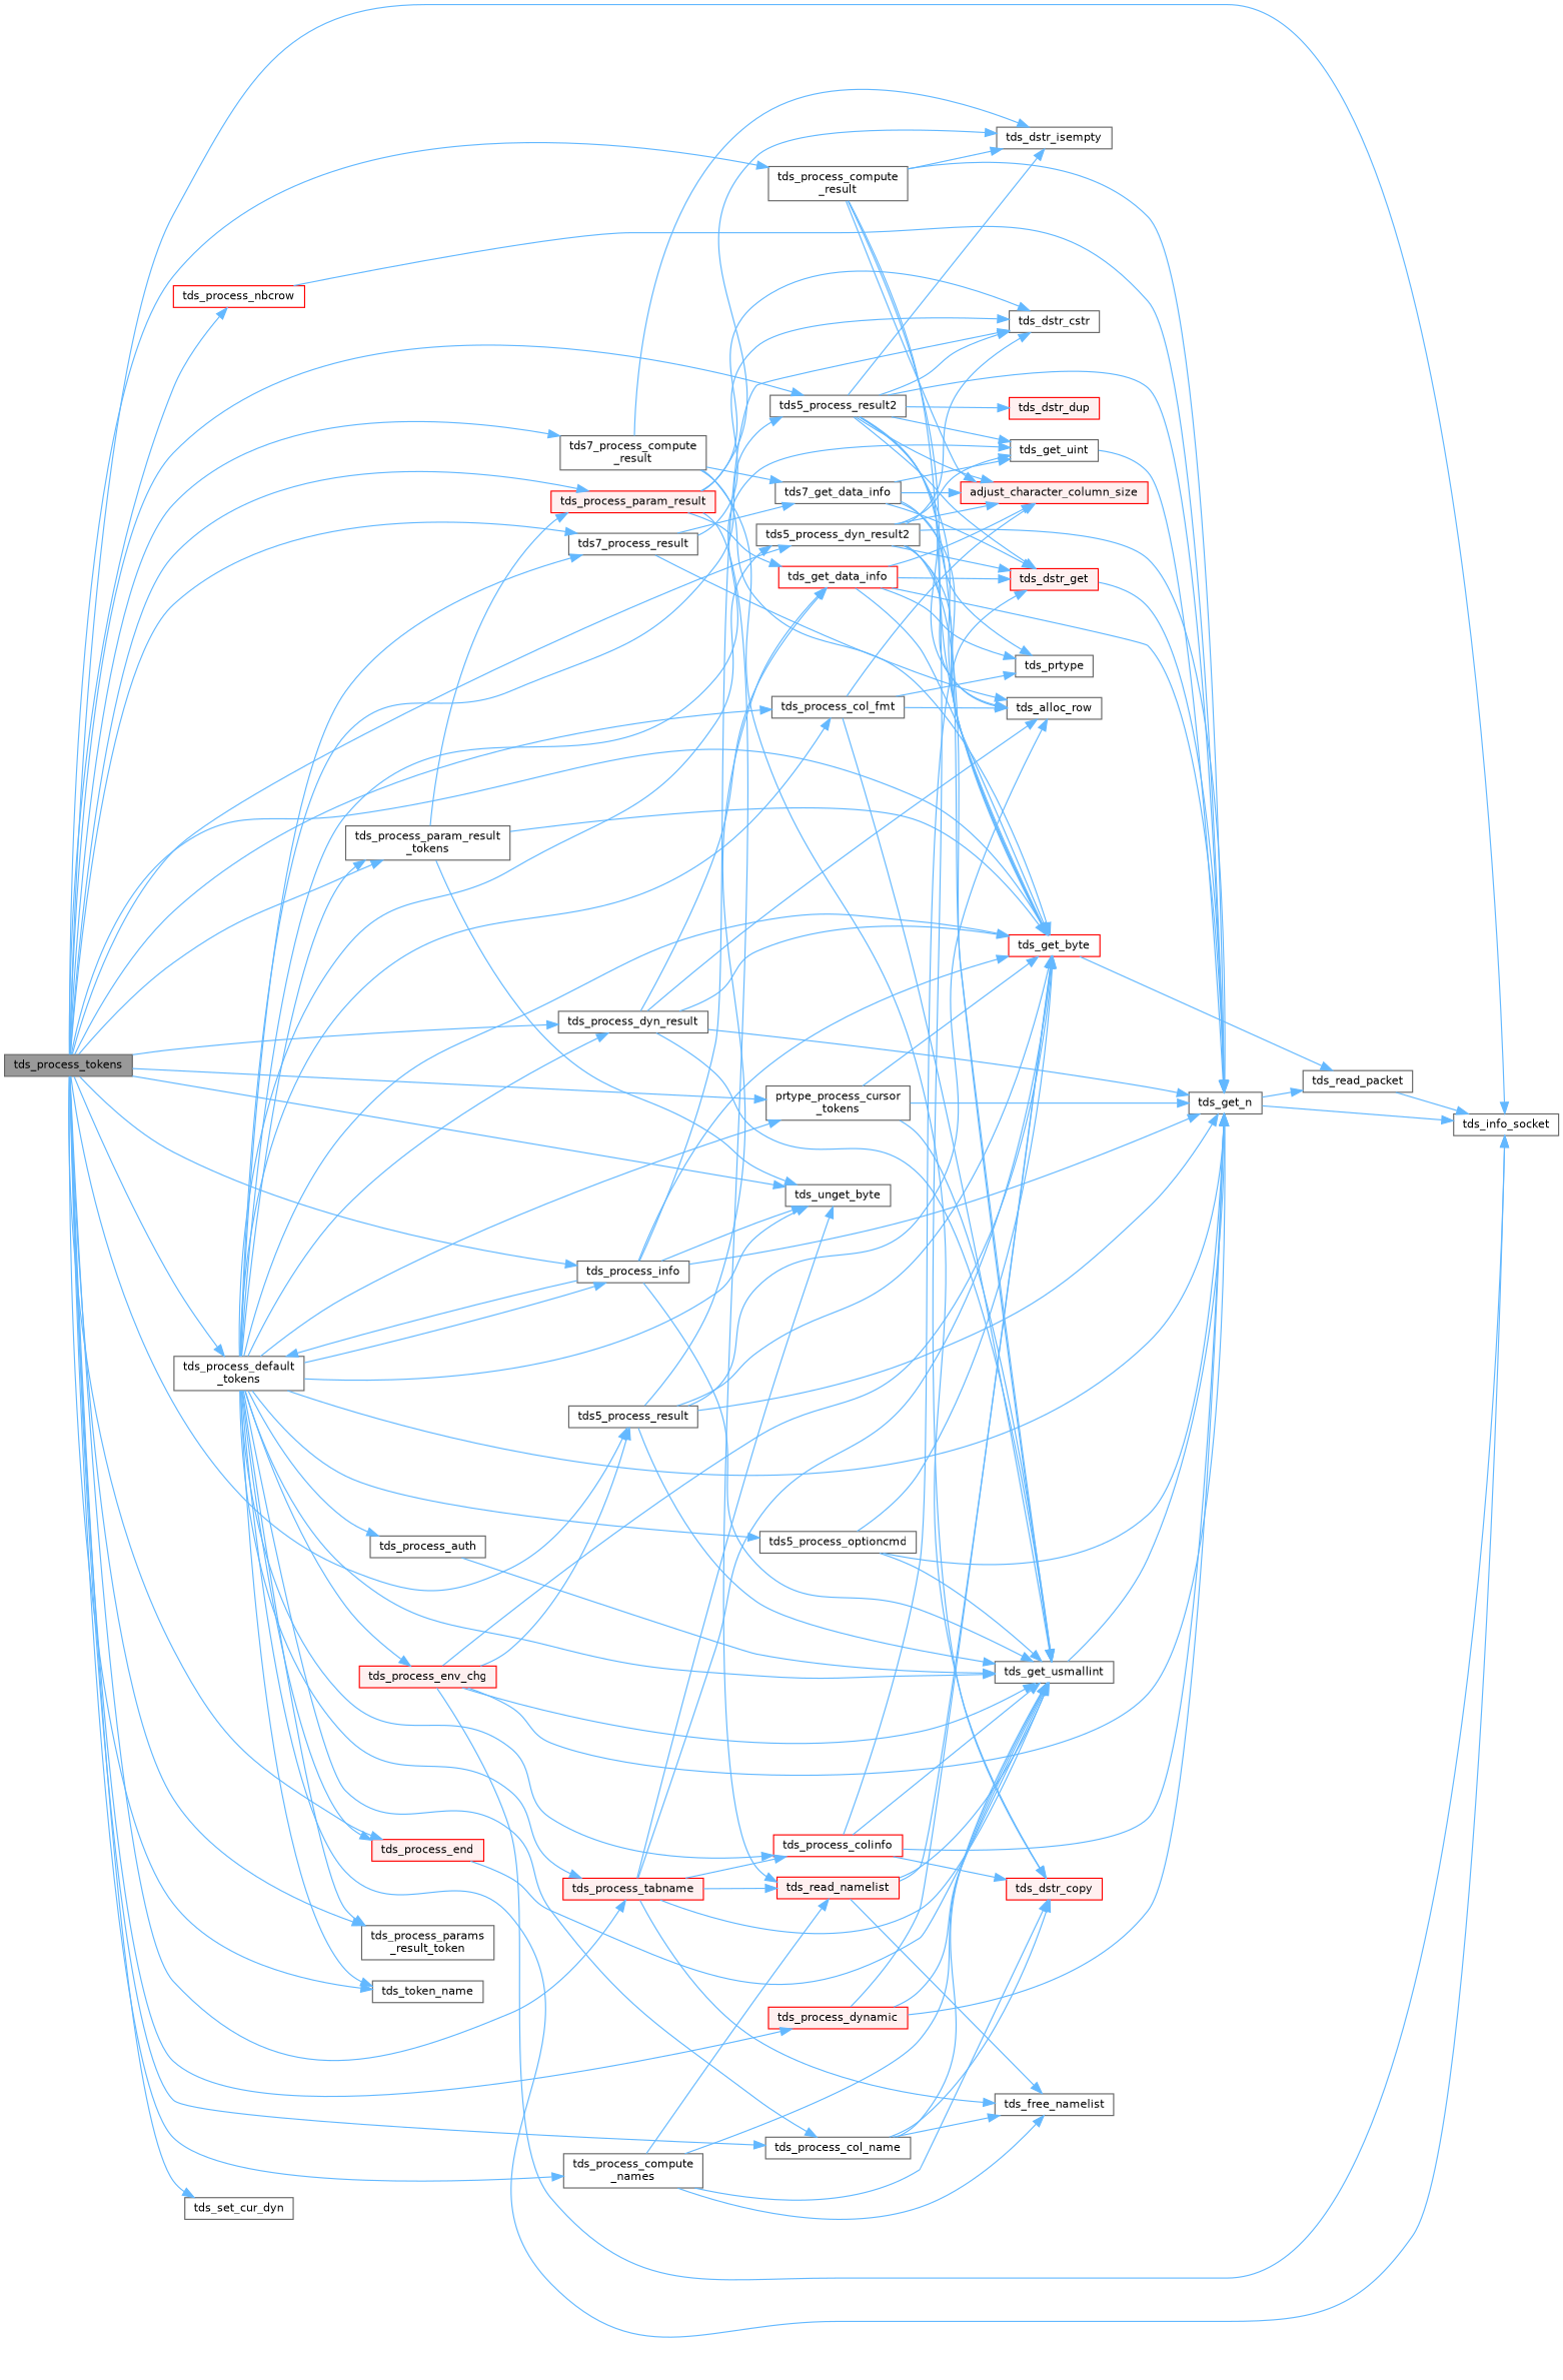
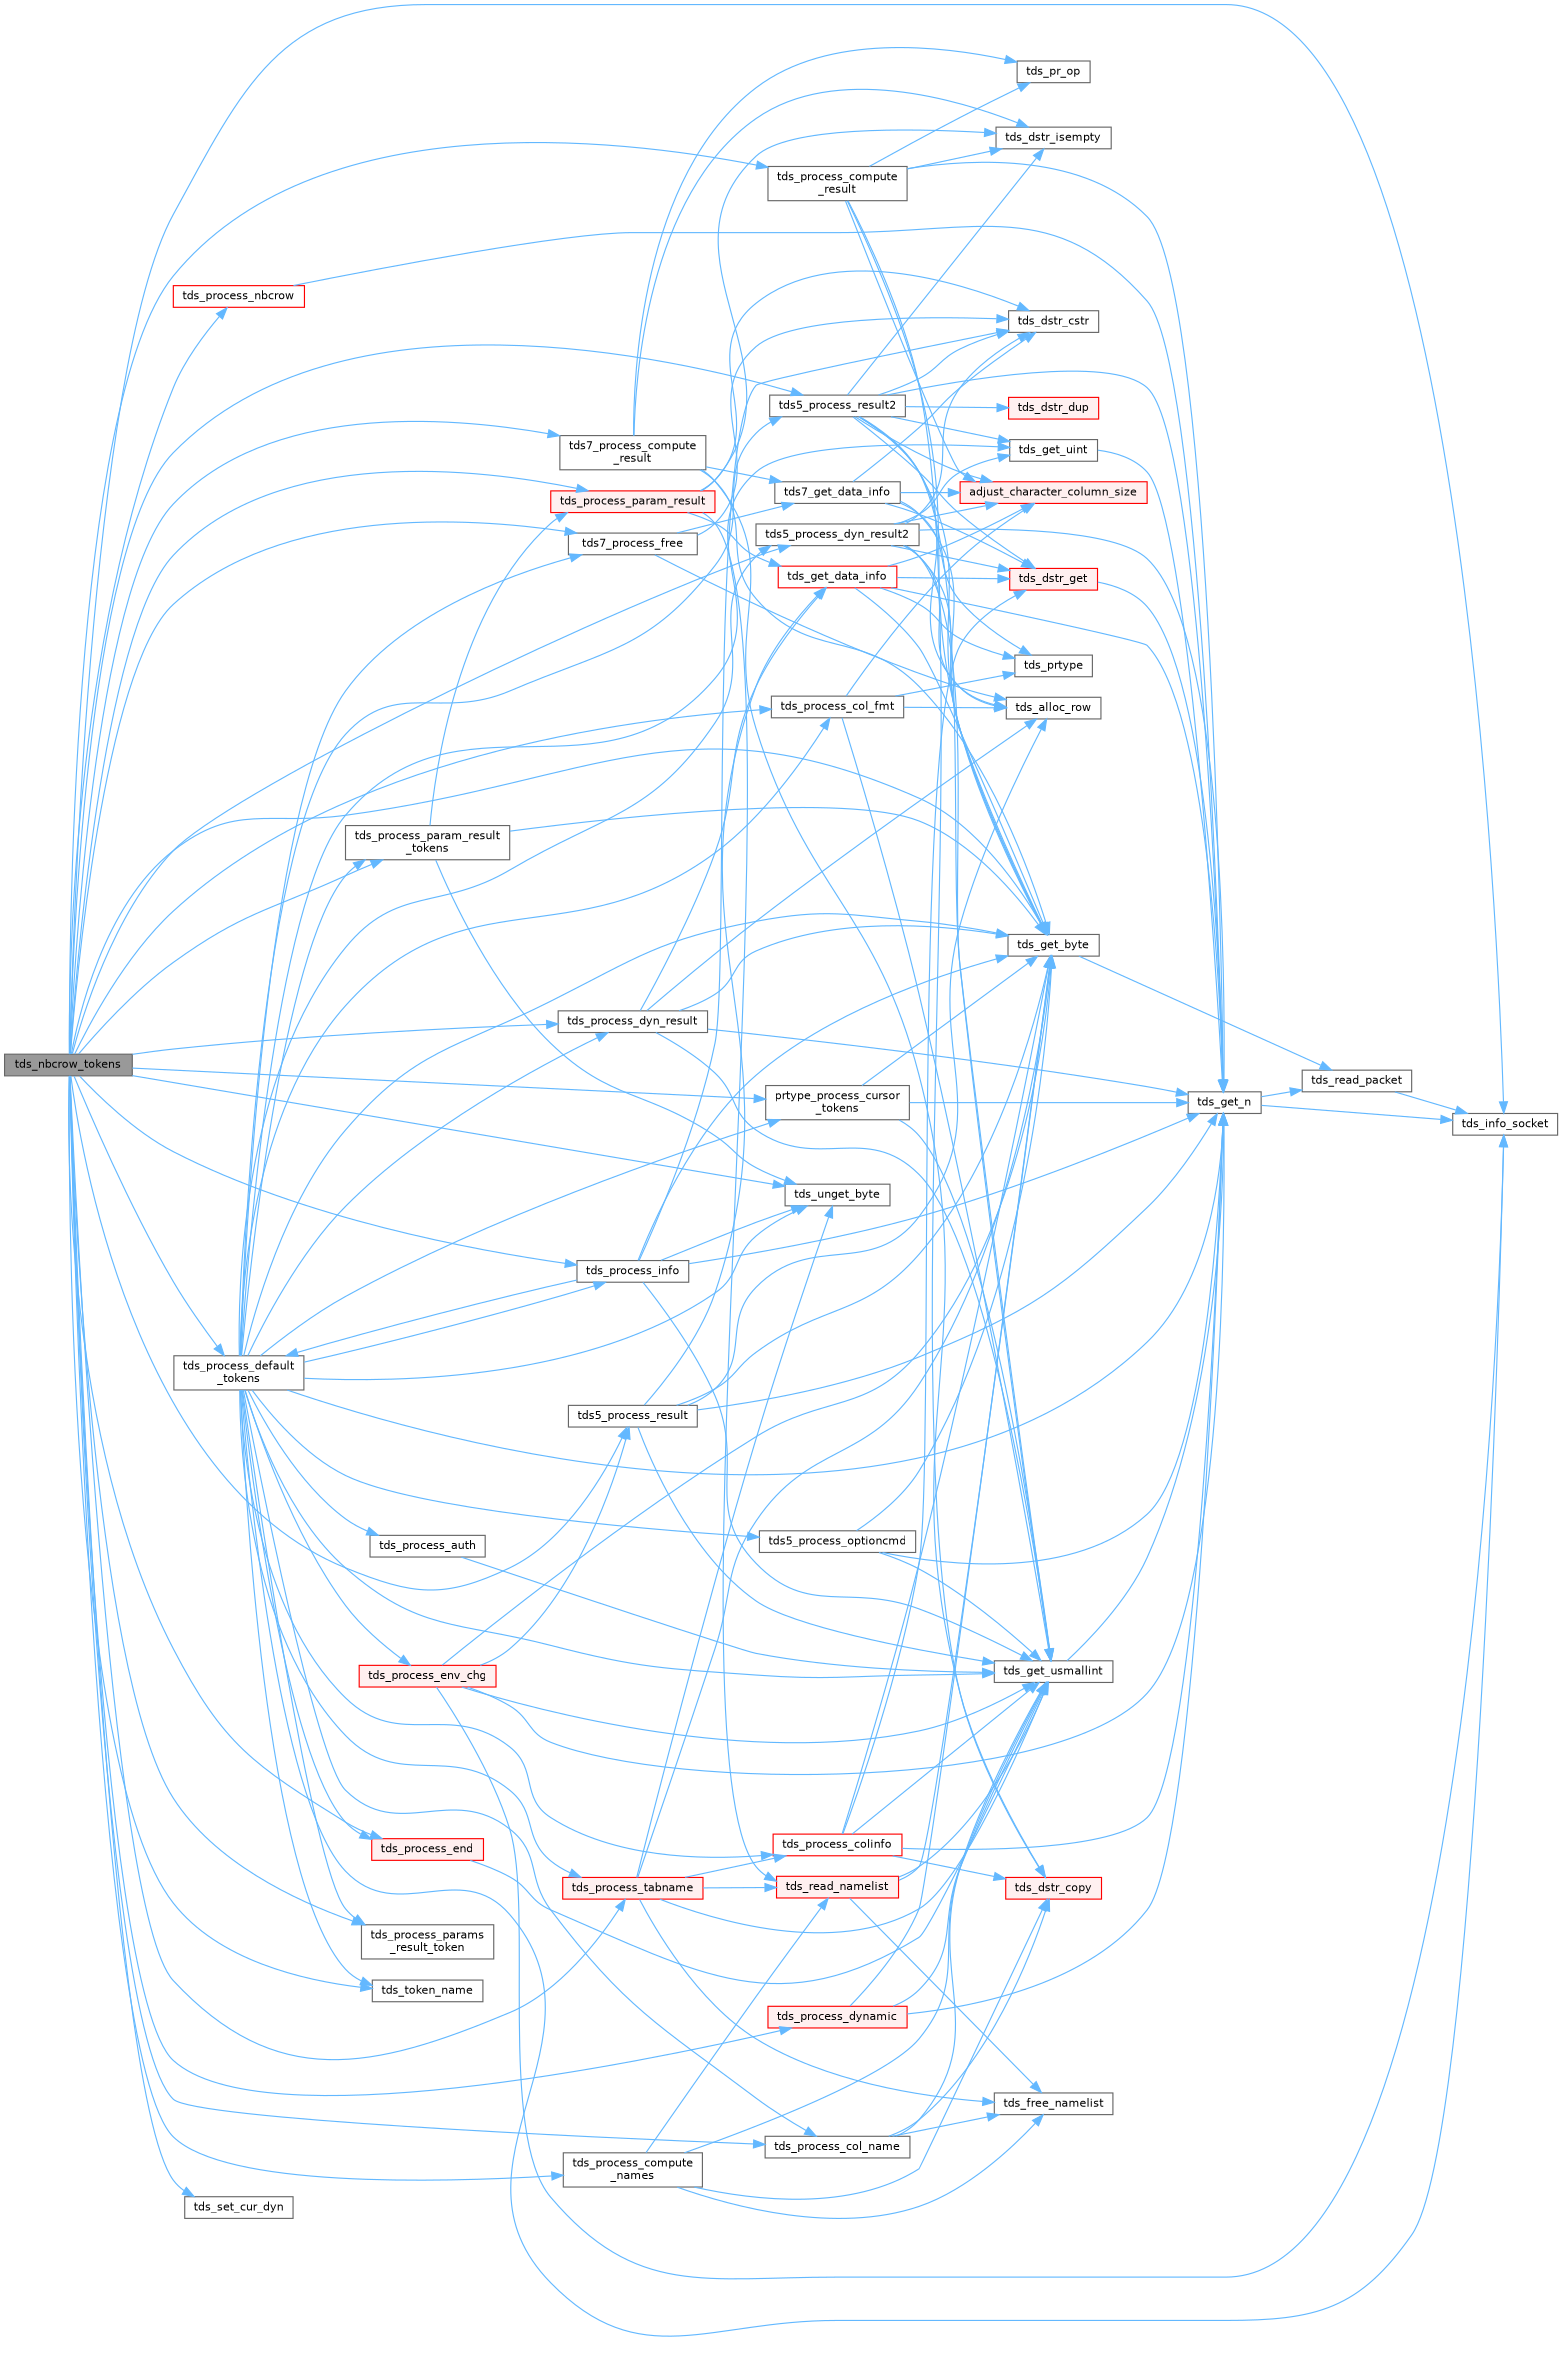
  digraph {
    rankdir=LR
    node [color=grey40 fillcolor=white fontname=Helvetica fontsize=10 shape=box style=filled]
    edge [color=steelblue1 fontname=Helvetica fontsize=10 labelfontname=Helvetica labelfontsize=10 style=solid]
-   n1 [color=gray40 fillcolor=grey60 fontcolor=black height=0.2 label=tds_process_tokens width=0.4]
+   n1 [color=gray40 fillcolor=grey60 fontcolor=black height=0.2 label=tds_nbcrow_tokens width=0.4]
    n2 [height=0.2 label=tds5_process_dyn_result2 width=0.4]
    n3 [height=0.2 label=tds_info_socket width=0.4]
-   n4 [color=red height=0.2 label=tds_get_byte width=0.4]
+   n4 [height=0.2 label=tds_get_byte width=0.4]
    n5 [height=0.2 label=tds5_process_result width=0.4]
    n6 [height=0.2 label=tds5_process_result2 width=0.4]
    n7 [height=0.2 label="tds7_process_compute\l_result" width=0.4]
-   n8 [height=0.2 label=tds7_process_result width=0.4]
+   n8 [height=0.2 label=tds7_process_free width=0.4]
    n9 [height=0.2 label=tds_process_col_fmt width=0.4]
    n10 [height=0.2 label=tds_process_col_name width=0.4]
    n11 [height=0.2 label="tds_process_compute\l_names" width=0.4]
    n12 [height=0.2 label="tds_process_compute\l_result" width=0.4]
    n13 [height=0.2 label="prtype_process_cursor\l_tokens" width=0.4]
    n14 [height=0.2 label="tds_process_default\l_tokens" width=0.4]
    n15 [height=0.2 label=tds_process_dyn_result width=0.4]
    n16 [color=red fillcolor="#FFF0F0" height=0.2 label=tds_process_end width=0.4]
    n17 [height=0.2 label=tds_process_info width=0.4]
    n18 [height=0.2 label=tds_unget_byte width=0.4]
    n19 [color=red height=0.2 label=tds_process_nbcrow width=0.4]
    n20 [height=0.2 label="tds_process_param_result\l_tokens" width=0.4]
    n21 [color=red fillcolor="#FFF0F0" height=0.2 label=tds_process_param_result width=0.4]
    n22 [height=0.2 label="tds_process_params\l_result_token" width=0.4]
    n23 [color=red fillcolor="#FFF0F0" height=0.2 label=tds_process_tabname width=0.4]
    n24 [height=0.2 label=tds_token_name width=0.4]
    n25 [color=red fillcolor="#FFF0F0" height=0.2 label=tds_process_dynamic width=0.4]
    n26 [height=0.2 label=tds_set_cur_dyn width=0.4]
    n27 [color=red fillcolor="#FFF0F0" height=0.2 label=adjust_character_column_size width=0.4]
    n28 [height=0.2 label=tds_alloc_row width=0.4]
    n29 [height=0.2 label=tds_dstr_cstr width=0.4]
    n30 [color=red fillcolor="#FFF0F0" height=0.2 label=tds_dstr_get width=0.4]
    n31 [height=0.2 label=tds_get_n width=0.4]
    n32 [height=0.2 label=tds_get_uint width=0.4]
    n33 [height=0.2 label=tds_get_usmallint width=0.4]
    n34 [height=0.2 label=tds_read_packet width=0.4]
    n35 [color=red height=0.2 label=tds_get_data_info width=0.4]
    n36 [color=red fillcolor="#FFF0F0" height=0.2 label=tds_dstr_dup width=0.4]
    n37 [height=0.2 label=tds_dstr_isempty width=0.4]
    n38 [height=0.2 label=tds7_get_data_info width=0.4]
    n39 [color=red fillcolor="#FFF0F0" height=0.2 label=tds_dstr_copy width=0.4]
+   n40 [height=0.2 label=tds_pr_op width=0.4]
    n41 [height=0.2 label=tds_prtype width=0.4]
    n42 [height=0.2 label=tds_free_namelist width=0.4]
    n43 [color=red fillcolor="#FFF0F0" height=0.2 label=tds_read_namelist width=0.4]
    n44 [height=0.2 label=tds5_process_optioncmd width=0.4]
    n45 [height=0.2 label=tds_process_auth width=0.4]
    n46 [color=red height=0.2 label=tds_process_colinfo width=0.4]
    n47 [color=red fillcolor="#FFF0F0" height=0.2 label=tds_process_env_chg width=0.4]
    n1 -> n2
    n1 -> n3
    n1 -> n4
    n1 -> n5
    n1 -> n6
    n1 -> n7
    n1 -> n8
    n1 -> n9
    n1 -> n10
    n1 -> n11
    n1 -> n12
    n1 -> n13
    n1 -> n14
    n1 -> n15
    n1 -> n16
    n1 -> n17
    n1 -> n18
    n1 -> n19
    n1 -> n20
    n1 -> n21
    n1 -> n22
    n1 -> n23
    n1 -> n24
    n1 -> n25
    n1 -> n26
    n2 -> n4
    n2 -> n27
    n2 -> n28
    n2 -> n29
    n2 -> n30
    n2 -> n31
    n2 -> n32
    n2 -> n33
    n4 -> n34
    n5 -> n4
    n5 -> n28
    n5 -> n31
    n5 -> n33
    n5 -> n35
    n6 -> n4
    n6 -> n27
    n6 -> n28
    n6 -> n29
    n6 -> n30
    n6 -> n31
    n6 -> n32
    n6 -> n33
    n6 -> n36
    n6 -> n37
    n7 -> n4
    n7 -> n37
    n7 -> n38
    n7 -> n39
+   n7 -> n40
    n8 -> n28
    n8 -> n29
    n8 -> n38
    n9 -> n27
    n9 -> n28
    n9 -> n33
    n9 -> n41
    n10 -> n33
    n10 -> n39
    n10 -> n42
    n11 -> n33
    n11 -> n39
    n11 -> n42
    n11 -> n43
    n12 -> n4
    n12 -> n27
    n12 -> n31
    n12 -> n37
    n12 -> n39
+   n12 -> n40
    n13 -> n4
    n13 -> n31
    n13 -> n33
    n14 -> n2
    n14 -> n3
    n14 -> n4
    n14 -> n6
    n14 -> n8
    n14 -> n9
    n14 -> n10
    n14 -> n13
    n14 -> n15
    n14 -> n16
    n14 -> n17
    n14 -> n18
    n14 -> n20
    n14 -> n22
    n14 -> n23
    n14 -> n24
    n14 -> n31
    n14 -> n32
    n14 -> n33
    n14 -> n44
    n14 -> n45
    n14 -> n46
    n14 -> n47
    n15 -> n4
    n15 -> n28
    n15 -> n31
    n15 -> n33
    n15 -> n35
    n16 -> n33
    n17 -> n4
    n17 -> n14
    n17 -> n18
    n17 -> n29
    n17 -> n31
    n17 -> n33
    n19 -> n31
    n20 -> n4
    n20 -> n18
    n20 -> n21
    n21 -> n29
    n21 -> n35
    n21 -> n37
    n21 -> n43
    n23 -> n4
    n23 -> n18
    n23 -> n33
    n23 -> n42
    n23 -> n43
    n23 -> n46
    n25 -> n4
    n25 -> n31
    n25 -> n33
    n30 -> n31
    n31 -> n3
    n31 -> n34
    n32 -> n31
    n33 -> n31
    n34 -> n3
    n35 -> n4
    n35 -> n27
    n35 -> n30
    n35 -> n31
    n35 -> n41
    n38 -> n4
    n38 -> n27
-   n38 -> n32
+   n38 -> n29
    n38 -> n30
    n38 -> n41
    n43 -> n4
    n43 -> n33
    n43 -> n42
    n44 -> n4
    n44 -> n31
    n44 -> n33
    n45 -> n33
+   n46 -> n4
    n46 -> n30
    n46 -> n31
    n46 -> n33
    n46 -> n39
    n47 -> n3
    n47 -> n4
    n47 -> n5
    n47 -> n31
    n47 -> n33
  }
